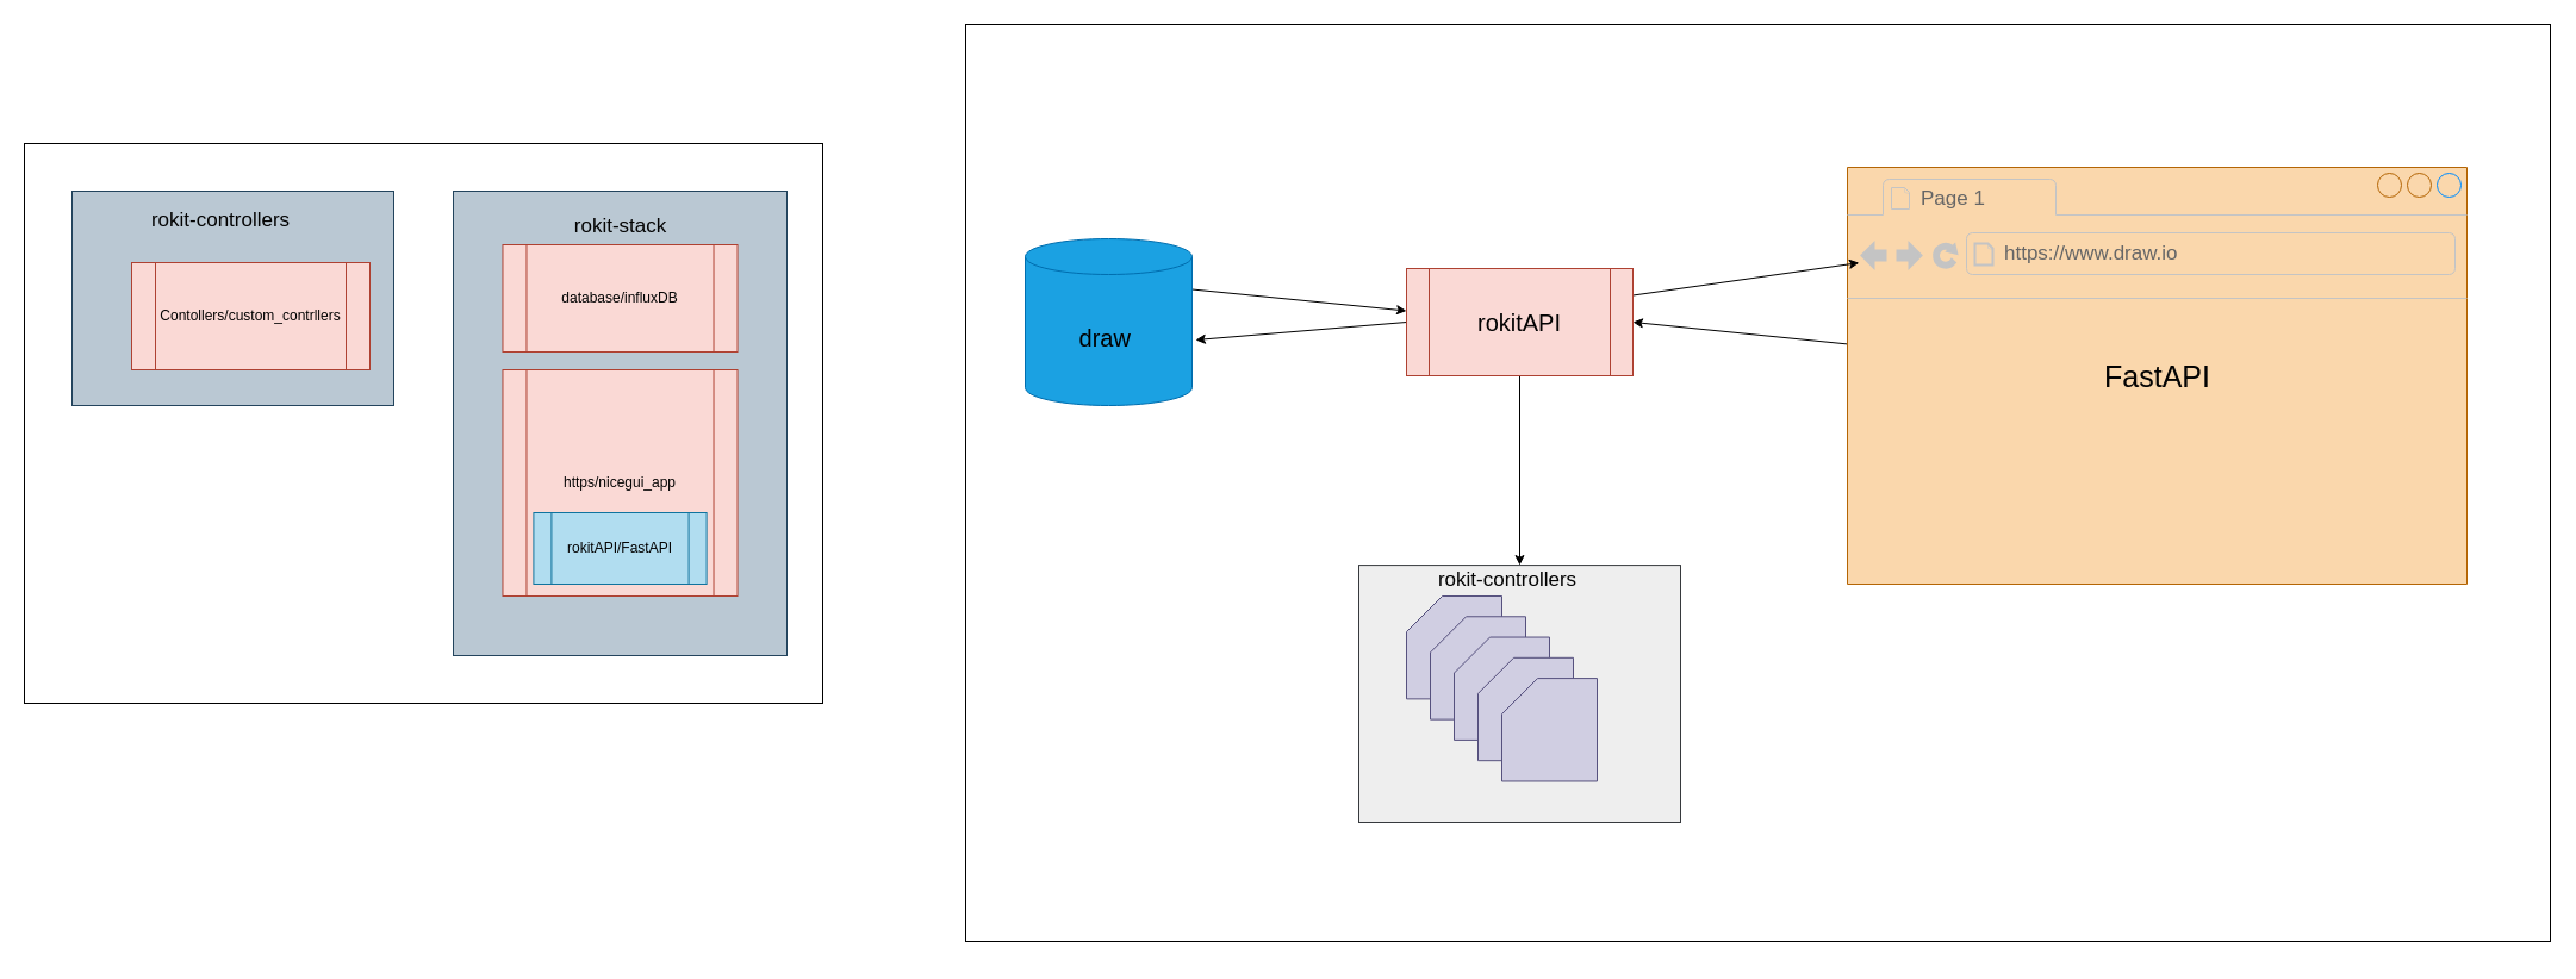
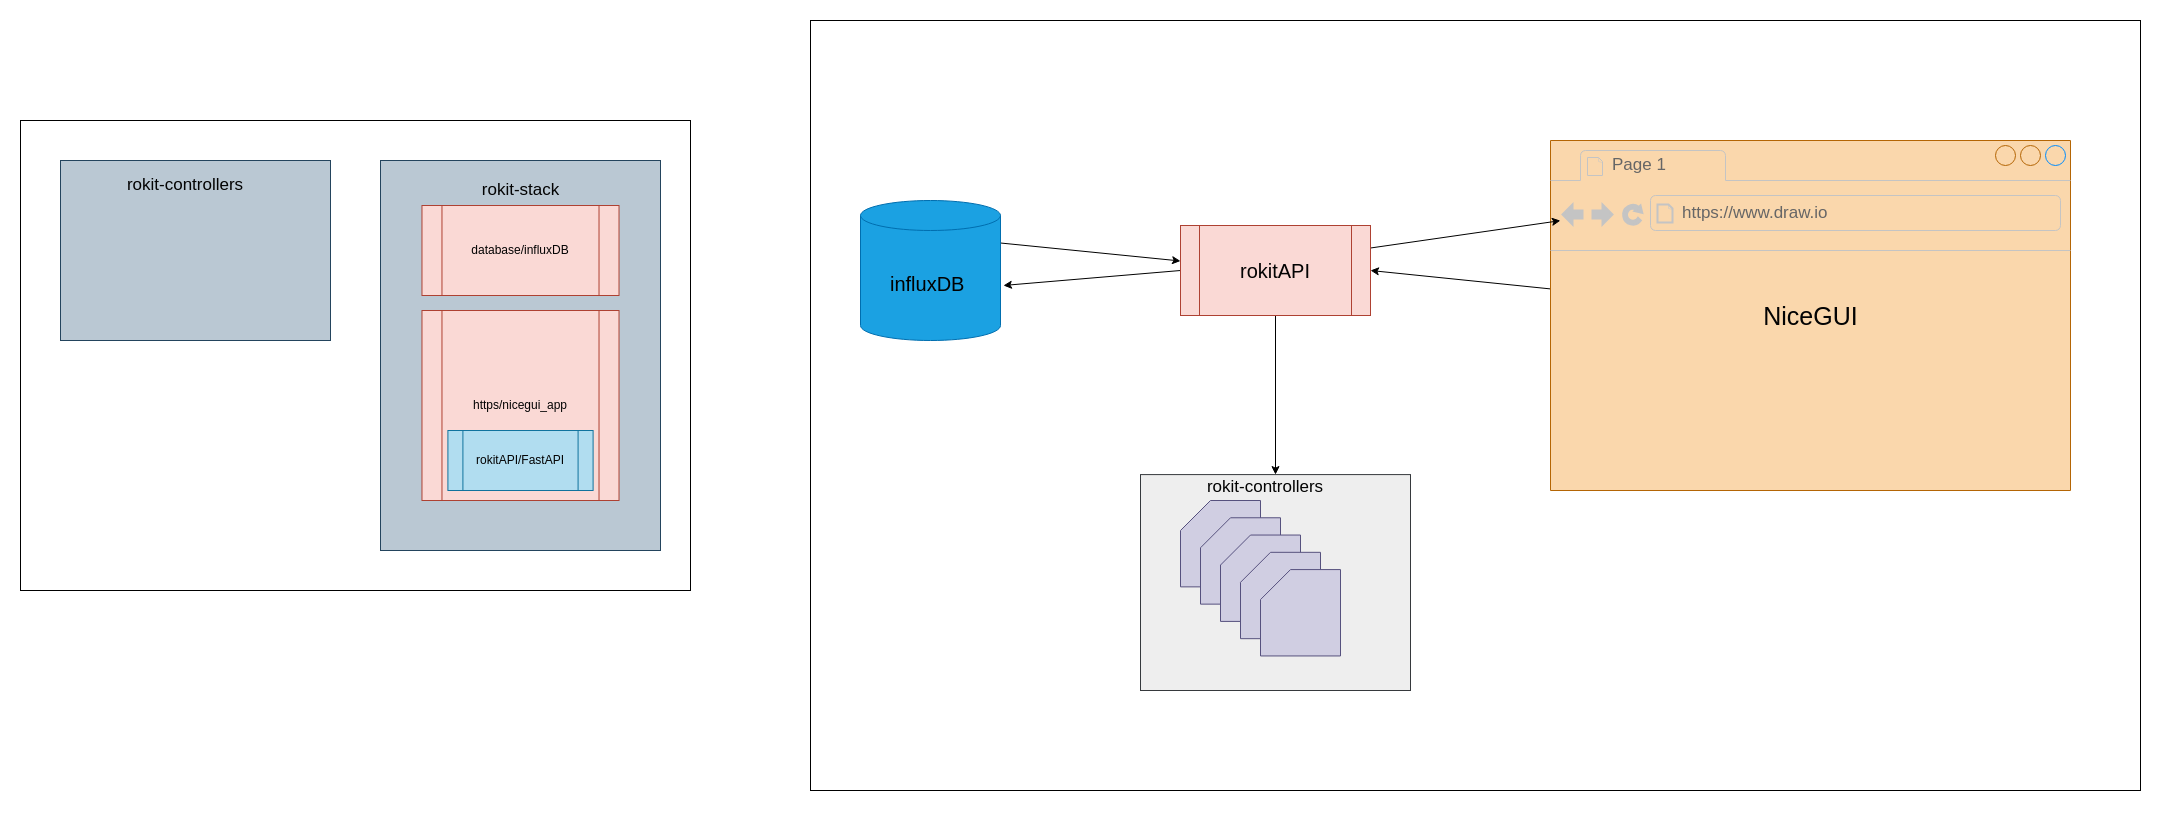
  <mxCell id="0" />
  <mxCell id="1" parent="0" />
  <mxCell id="2" value="" style="group" vertex="1" connectable="0" parent="1"><mxGeometry x="380" y="160" width="310" height="640" as="geometry" /></mxCell>
  <mxCell id="3" value="" style="rounded=0;whiteSpace=wrap;html=1;fontSize=20;" vertex="1" parent="2"><mxGeometry x="-360" y="-40" width="670" height="470" as="geometry" /></mxCell>
  <mxCell id="4" value="" style="rounded=0;whiteSpace=wrap;html=1;strokeColor=#23445d;fillColor=#bac8d3;" vertex="1" parent="2"><mxGeometry width="280" height="390" as="geometry" /></mxCell>
  <mxCell id="5" value="&lt;font color=&quot;#030303&quot;&gt;database/influxDB&lt;br&gt;&lt;/font&gt;" style="shape=process;whiteSpace=wrap;html=1;backgroundOutline=1;strokeColor=#ae4132;fillColor=#fad9d5;" vertex="1" parent="2"><mxGeometry x="41.481" y="45" width="197.037" height="90" as="geometry" /></mxCell>
  <mxCell id="6" value="&lt;font color=&quot;#030303&quot;&gt;https/nicegui_app&lt;br&gt;&lt;/font&gt;" style="shape=process;whiteSpace=wrap;html=1;backgroundOutline=1;strokeColor=#ae4132;fillColor=#fad9d5;" vertex="1" parent="2"><mxGeometry x="41.481" y="150" width="197.037" height="190" as="geometry" /></mxCell>
  <mxCell id="7" value="&lt;font color=&quot;#030303&quot;&gt;rokitAPI/FastAPI&lt;br&gt;&lt;/font&gt;" style="shape=process;whiteSpace=wrap;html=1;backgroundOutline=1;strokeColor=#10739e;fillColor=#b1ddf0;" vertex="1" parent="2"><mxGeometry x="67.407" y="270" width="145.185" height="60" as="geometry" /></mxCell>
  <mxCell id="8" value="&lt;font style=&quot;font-size: 17px;&quot; color=&quot;#030303&quot;&gt;&lt;span style=&quot;&quot;&gt;ro&lt;/span&gt;&lt;font style=&quot;font-size: 17px;&quot;&gt;k&lt;/font&gt;&lt;span style=&quot;&quot;&gt;it-stack&lt;/span&gt;&lt;/font&gt;" style="text;html=1;align=center;verticalAlign=middle;whiteSpace=wrap;rounded=0;" vertex="1" parent="2"><mxGeometry x="72.593" y="15" width="134.815" height="30" as="geometry" /></mxCell>
  <mxCell id="9" value="" style="rounded=0;whiteSpace=wrap;html=1;fontSize=20;" vertex="1" parent="1"><mxGeometry x="810" y="20" width="1330" height="770" as="geometry" /></mxCell>
  <mxCell id="10" style="edgeStyle=none;html=1;exitX=1;exitY=0;exitDx=0;exitDy=42.5;exitPerimeter=0;fontColor=#030303;" parent="1" source="11" target="19" edge="1"><mxGeometry relative="1" as="geometry" /></mxCell>
- <mxCell id="11" value="&lt;font style=&quot;font-size: 20px;&quot; color=&quot;#000000&quot;&gt;draw&amp;nbsp;&lt;/font&gt;" style="shape=cylinder3;whiteSpace=wrap;html=1;boundedLbl=1;backgroundOutline=1;size=15;fillColor=#1ba1e2;fontColor=#ffffff;strokeColor=#006EAF;" parent="1" vertex="1"><mxGeometry x="860" y="200" width="140" height="140" as="geometry" /></mxCell>
+ <mxCell id="11" value="&lt;font style=&quot;font-size: 20px;&quot; color=&quot;#000000&quot;&gt;influxDB&amp;nbsp;&lt;/font&gt;" style="shape=cylinder3;whiteSpace=wrap;html=1;boundedLbl=1;backgroundOutline=1;size=15;fillColor=#1ba1e2;fontColor=#ffffff;strokeColor=#006EAF;" parent="1" vertex="1"><mxGeometry x="860" y="200" width="140" height="140" as="geometry" /></mxCell>
  <mxCell id="12" style="edgeStyle=none;html=1;entryX=1;entryY=0.5;entryDx=0;entryDy=0;fontColor=#030303;" parent="1" source="13" target="19" edge="1"><mxGeometry relative="1" as="geometry" /></mxCell>
- <mxCell id="13" value="&lt;font style=&quot;font-size: 25px;&quot; color=&quot;#030303&quot;&gt;FastAPI&lt;/font&gt;" style="strokeWidth=1;shadow=0;dashed=0;align=center;html=1;shape=mxgraph.mockup.containers.browserWindow;rSize=0;strokeColor2=#008cff;strokeColor3=#c4c4c4;mainText=,;recursiveResize=0;strokeColor=#b46504;fillColor=#fad7ac;" parent="1" vertex="1"><mxGeometry x="1550" y="140" width="520" height="350" as="geometry" /></mxCell>
- <mxCell id="14" value="Page 1" style="strokeWidth=1;shadow=0;dashed=0;align=center;html=1;shape=mxgraph.mockup.containers.anchor;fontSize=17;fontColor=#666666;align=left;strokeColor=#000000;gradientColor=none;" parent="13" vertex="1"><mxGeometry x="60" y="12" width="175" height="30" as="geometry" /></mxCell>
+ <mxCell id="13" value="&lt;font style=&quot;font-size: 25px;&quot; color=&quot;#030303&quot;&gt;NiceGUI&lt;/font&gt;" style="strokeWidth=1;shadow=0;dashed=0;align=center;html=1;shape=mxgraph.mockup.containers.browserWindow;rSize=0;strokeColor2=#008cff;strokeColor3=#c4c4c4;mainText=,;recursiveResize=0;strokeColor=#b46504;fillColor=#fad7ac;" parent="1" vertex="1"><mxGeometry x="1550" y="140" width="520" height="350" as="geometry" /></mxCell>
+ <mxCell id="14" value="Page 1" style="strokeWidth=1;shadow=0;dashed=0;align=center;html=1;shape=mxgraph.mockup.containers.anchor;fontSize=17;fontColor=#666666;align=left;strokeColor=#000000;gradientColor=none;" parent="13" vertex="1"><mxGeometry x="60" y="12" width="110" height="26" as="geometry" /></mxCell>
  <mxCell id="15" value="https://www.draw.io" style="strokeWidth=1;shadow=0;dashed=0;align=center;html=1;shape=mxgraph.mockup.containers.anchor;rSize=0;fontSize=17;fontColor=#666666;align=left;strokeColor=#000000;gradientColor=none;" parent="13" vertex="1"><mxGeometry x="130" y="60" width="250" height="26" as="geometry" /></mxCell>
  <mxCell id="16" style="edgeStyle=none;html=1;exitX=0;exitY=0.5;exitDx=0;exitDy=0;entryX=1.021;entryY=0.607;entryDx=0;entryDy=0;entryPerimeter=0;fontColor=#030303;" parent="1" source="19" target="11" edge="1"><mxGeometry relative="1" as="geometry" /></mxCell>
  <mxCell id="17" style="edgeStyle=none;html=1;exitX=1;exitY=0.25;exitDx=0;exitDy=0;entryX=0.019;entryY=0.229;entryDx=0;entryDy=0;entryPerimeter=0;fontColor=#030303;" parent="1" source="19" target="13" edge="1"><mxGeometry relative="1" as="geometry" /></mxCell>
  <mxCell id="18" style="edgeStyle=none;html=1;exitX=0.5;exitY=1;exitDx=0;exitDy=0;fontSize=20;fontColor=#000000;" edge="1" parent="1" source="19" target="25"><mxGeometry relative="1" as="geometry" /></mxCell>
  <mxCell id="19" value="&lt;font style=&quot;font-size: 20px;&quot; color=&quot;#030303&quot;&gt;rokitAPI&lt;/font&gt;" style="shape=process;whiteSpace=wrap;html=1;backgroundOutline=1;strokeColor=#ae4132;fillColor=#fad9d5;" parent="1" vertex="1"><mxGeometry x="1180" y="225" width="190" height="90" as="geometry" /></mxCell>
  <mxCell id="20" value="" style="group" vertex="1" connectable="0" parent="1"><mxGeometry x="60" y="160" width="270" height="180" as="geometry" /></mxCell>
  <mxCell id="21" value="" style="rounded=0;whiteSpace=wrap;html=1;strokeColor=#23445d;fillColor=#bac8d3;" parent="20" vertex="1"><mxGeometry width="270" height="180" as="geometry" /></mxCell>
- <mxCell id="22" value="&lt;font color=&quot;#030303&quot;&gt;Contollers/custom_contrllers&lt;/font&gt;" style="shape=process;whiteSpace=wrap;html=1;backgroundOutline=1;strokeColor=#ae4132;fillColor=#fad9d5;" parent="20" vertex="1"><mxGeometry x="50" y="60" width="200" height="90" as="geometry" /></mxCell>
  <mxCell id="23" value="&lt;font style=&quot;font-size: 17px;&quot; color=&quot;#030303&quot;&gt;&lt;span style=&quot;&quot;&gt;ro&lt;/span&gt;&lt;font style=&quot;font-size: 17px;&quot;&gt;k&lt;/font&gt;&lt;span style=&quot;&quot;&gt;it-controllers&lt;/span&gt;&lt;/font&gt;" style="text;html=1;align=center;verticalAlign=middle;whiteSpace=wrap;rounded=0;" vertex="1" parent="20"><mxGeometry x="60" y="10" width="130" height="30" as="geometry" /></mxCell>
  <mxCell id="24" value="" style="group" vertex="1" connectable="0" parent="1"><mxGeometry x="1180" y="500" width="230" height="190" as="geometry" /></mxCell>
  <mxCell id="25" value="" style="rounded=0;whiteSpace=wrap;html=1;fontSize=20;fillColor=#eeeeee;strokeColor=#36393d;" vertex="1" parent="24"><mxGeometry x="-40" y="-25.909" width="270" height="215.909" as="geometry" /></mxCell>
  <mxCell id="26" value="" style="shape=card;whiteSpace=wrap;html=1;fontSize=20;fillColor=#d0cee2;strokeColor=#56517e;" vertex="1" parent="24"><mxGeometry width="80" height="86.364" as="geometry" /></mxCell>
  <mxCell id="27" value="" style="shape=card;whiteSpace=wrap;html=1;fontSize=20;fillColor=#d0cee2;strokeColor=#56517e;" vertex="1" parent="24"><mxGeometry x="20" y="17.273" width="80" height="86.364" as="geometry" /></mxCell>
  <mxCell id="28" value="" style="shape=card;whiteSpace=wrap;html=1;fontSize=20;fillColor=#d0cee2;strokeColor=#56517e;" vertex="1" parent="24"><mxGeometry x="40" y="34.545" width="80" height="86.364" as="geometry" /></mxCell>
  <mxCell id="29" value="" style="shape=card;whiteSpace=wrap;html=1;fontSize=20;fillColor=#d0cee2;strokeColor=#56517e;" vertex="1" parent="24"><mxGeometry x="60" y="51.818" width="80" height="86.364" as="geometry" /></mxCell>
  <mxCell id="30" value="" style="shape=card;whiteSpace=wrap;html=1;fontSize=20;fillColor=#d0cee2;strokeColor=#56517e;" vertex="1" parent="24"><mxGeometry x="80" y="69.091" width="80" height="86.364" as="geometry" /></mxCell>
  <mxCell id="31" value="&lt;font style=&quot;font-size: 17px;&quot; color=&quot;#030303&quot;&gt;&lt;span style=&quot;&quot;&gt;ro&lt;/span&gt;&lt;font style=&quot;font-size: 17px;&quot;&gt;k&lt;/font&gt;&lt;span style=&quot;&quot;&gt;it-controllers&lt;/span&gt;&lt;/font&gt;" style="text;html=1;align=center;verticalAlign=middle;whiteSpace=wrap;rounded=0;" vertex="1" parent="24"><mxGeometry x="20" y="-25.909" width="130" height="25.909" as="geometry" /></mxCell>
